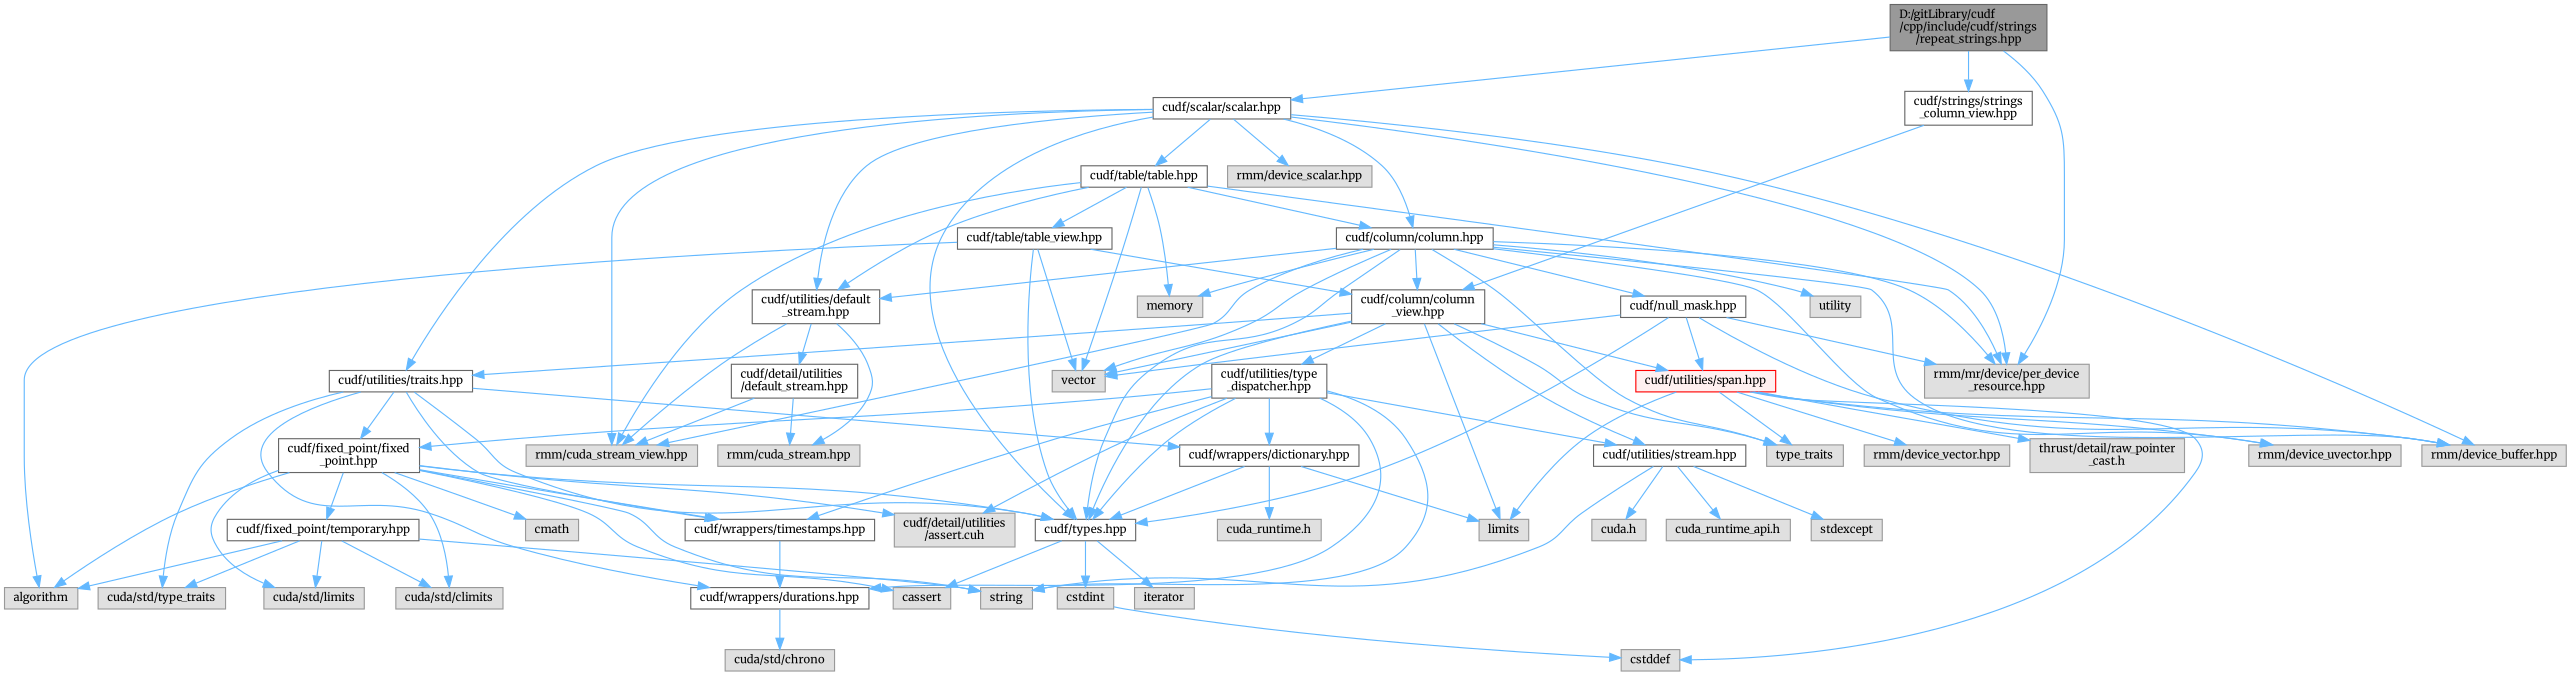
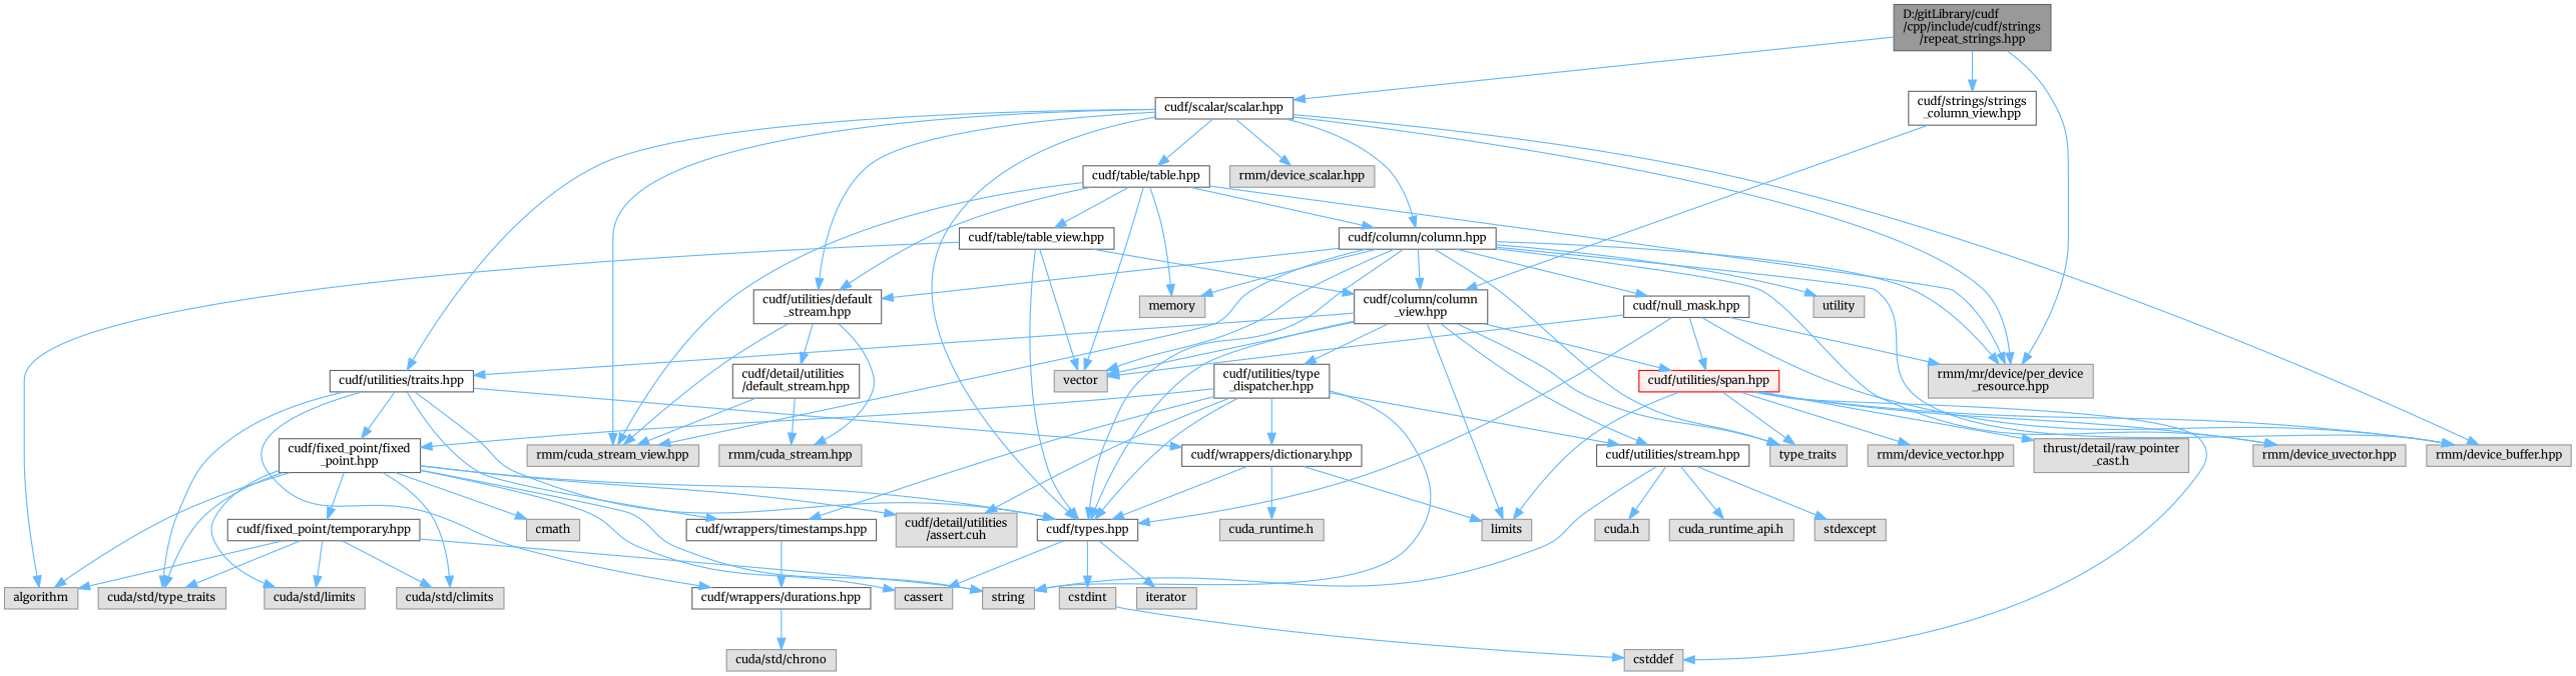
  digraph {
    fontname=Merriweather
    node [color=grey60 fillcolor="#E0E0E0" fontname=Merriweather fontsize=10 shape=box style=filled]
    edge [color=steelblue1 fontname=Merriweather fontsize=10 labelfontname=Helvetica labelfontsize=10 style=solid]
    n1 [color=gray40 fillcolor=grey60 fontcolor=black height=0.2 label="D:/gitLibrary/cudf\l/cpp/include/cudf/strings\l/repeat_strings.hpp" width=0.4]
    n2 [color=grey40 fillcolor=white height=0.2 label="cudf/scalar/scalar.hpp" width=0.4]
    n3 [height=0.2 label="rmm/mr/device/per_device\l_resource.hpp" width=0.4]
    n4 [color=grey40 fillcolor=white height=0.2 label="cudf/strings/strings\l_column_view.hpp" width=0.4]
    n5 [color=grey40 fillcolor=white height=0.2 label="cudf/column/column.hpp" width=0.4]
    n6 [color=grey40 fillcolor=white height=0.2 label="cudf/types.hpp" width=0.4]
    n7 [height=0.2 label="rmm/device_buffer.hpp" width=0.4]
    n8 [color=grey40 fillcolor=white height=0.2 label="cudf/utilities/traits.hpp" width=0.4]
    n9 [color=grey40 fillcolor=white height=0.2 label="cudf/utilities/default\l_stream.hpp" width=0.4]
    n10 [height=0.2 label="rmm/cuda_stream_view.hpp" width=0.4]
    n11 [color=grey40 fillcolor=white height=0.2 label="cudf/table/table.hpp" width=0.4]
    n12 [height=0.2 label="rmm/device_scalar.hpp" width=0.4]
    n13 [color=grey40 fillcolor=white height=0.2 label="cudf/column/column\l_view.hpp" width=0.4]
    n14 [height=0.2 label="rmm/device_uvector.hpp" width=0.4]
    n15 [height=0.2 label=type_traits width=0.4]
    n16 [height=0.2 label=vector width=0.4]
    n17 [color=grey40 fillcolor=white height=0.2 label="cudf/null_mask.hpp" width=0.4]
    n18 [height=0.2 label=memory width=0.4]
    n19 [height=0.2 label=utility width=0.4]
    n20 [height=0.2 label=cassert width=0.4]
    n21 [height=0.2 label=cstdint width=0.4]
    n22 [height=0.2 label=iterator width=0.4]
    n23 [color=grey40 fillcolor=white height=0.2 label="cudf/fixed_point/fixed\l_point.hpp" width=0.4]
    n24 [height=0.2 label="cuda/std/type_traits" width=0.4]
    n25 [color=grey40 fillcolor=white height=0.2 label="cudf/wrappers/dictionary.hpp" width=0.4]
    n26 [color=grey40 fillcolor=white height=0.2 label="cudf/wrappers/durations.hpp" width=0.4]
    n27 [color=grey40 fillcolor=white height=0.2 label="cudf/wrappers/timestamps.hpp" width=0.4]
    n28 [color=grey40 fillcolor=white height=0.2 label="cudf/detail/utilities\l/default_stream.hpp" width=0.4]
    n29 [height=0.2 label="rmm/cuda_stream.hpp" width=0.4]
    n30 [color=grey40 fillcolor=white height=0.2 label="cudf/table/table_view.hpp" width=0.4]
    n31 [color=grey40 fillcolor=white height=0.2 label="cudf/utilities/stream.hpp" width=0.4]
    n32 [color=red fillcolor="#FFF0F0" height=0.2 label="cudf/utilities/span.hpp" width=0.4]
    n33 [height=0.2 label=limits width=0.4]
    n34 [color=grey40 fillcolor=white height=0.2 label="cudf/utilities/type\l_dispatcher.hpp" width=0.4]
    n35 [height=0.2 label="cuda.h" width=0.4]
    n36 [height=0.2 label="cuda_runtime_api.h" width=0.4]
    n37 [height=0.2 label=stdexcept width=0.4]
    n38 [height=0.2 label=string width=0.4]
    n39 [height=0.2 label=cstddef width=0.4]
    n40 [height=0.2 label="rmm/device_vector.hpp" width=0.4]
    n41 [height=0.2 label="thrust/detail/raw_pointer\l_cast.h" width=0.4]
    n42 [height=0.2 label="cudf/detail/utilities\l/assert.cuh" width=0.4]
    n43 [color=grey40 fillcolor=white height=0.2 label="cudf/fixed_point/temporary.hpp" width=0.4]
    n44 [height=0.2 label="cuda/std/climits" width=0.4]
    n45 [height=0.2 label="cuda/std/limits" width=0.4]
    n46 [height=0.2 label=algorithm width=0.4]
    n47 [height=0.2 label=cmath width=0.4]
    n48 [height=0.2 label="cuda_runtime.h" width=0.4]
    n49 [height=0.2 label="cuda/std/chrono" width=0.4]
    n1 -> n2
    n1 -> n3
    n1 -> n4
    n2 -> n3
    n2 -> n5
    n2 -> n6
    n2 -> n7
    n2 -> n8
    n2 -> n9
    n2 -> n10
    n2 -> n11
    n2 -> n12
    n4 -> n13
    n5 -> n3
    n5 -> n6
    n5 -> n7
    n5 -> n9
    n5 -> n10
    n5 -> n13
    n5 -> n14
    n5 -> n15
    n5 -> n16
    n5 -> n17
    n5 -> n18
    n5 -> n19
    n6 -> n20
    n6 -> n21
    n6 -> n22
    n8 -> n6
    n8 -> n23
    n8 -> n24
    n8 -> n25
    n8 -> n26
    n8 -> n27
    n9 -> n10
    n9 -> n28
    n9 -> n29
    n11 -> n3
    n11 -> n5
    n11 -> n9
    n11 -> n10
    n11 -> n16
    n11 -> n18
    n11 -> n30
    n13 -> n6
    n13 -> n8
    n13 -> n15
    n13 -> n16
    n13 -> n31
    n13 -> n32
    n13 -> n33
    n13 -> n34
    n17 -> n3
    n17 -> n6
    n17 -> n7
    n17 -> n16
    n17 -> n32
    n21 -> n39
    n23 -> n6
    n23 -> n20
-   n23 -> n27
+   n23 -> n24
    n23 -> n38
    n23 -> n42
    n23 -> n43
    n23 -> n44
    n23 -> n45
    n23 -> n46
    n23 -> n47
    n25 -> n6
    n25 -> n33
    n25 -> n48
    n26 -> n49
    n27 -> n26
    n28 -> n10
    n28 -> n29
    n30 -> n6
    n30 -> n13
    n30 -> n16
    n30 -> n46
    n31 -> n35
    n31 -> n36
    n31 -> n37
    n31 -> n38
    n32 -> n7
    n32 -> n14
    n32 -> n15
    n32 -> n33
    n32 -> n39
    n32 -> n40
    n32 -> n41
    n34 -> n6
    n34 -> n23
    n34 -> n25
-   n34 -> n26
    n34 -> n27
    n34 -> n31
    n34 -> n38
    n34 -> n42
    n43 -> n24
    n43 -> n38
    n43 -> n44
    n43 -> n45
    n43 -> n46
  }
